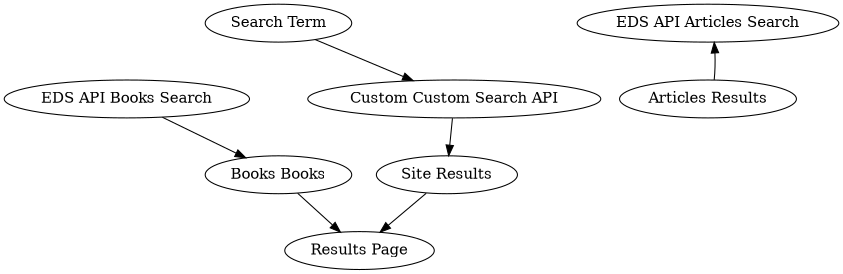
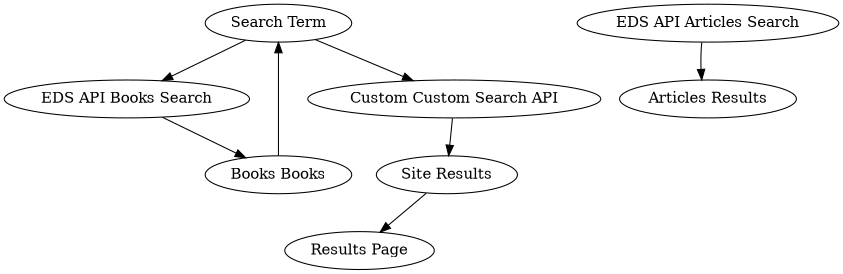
  digraph {
    "Search Term"
    "EDS API Books Search"
    n3 [label="Custom Custom Search API"]
    "EDS API Articles Search"
    "Articles Results"
    n6 [label="Books Books"]
    "Site Results"
    "Results Page"
+   "Search Term" -> "EDS API Books Search"
    "Search Term" -> n3
    "EDS API Books Search" -> n6
    n3 -> "Site Results"
-   "Articles Results" -> "EDS API Articles Search"
-   n6 -> "Results Page"
+   "EDS API Articles Search" -> "Articles Results"
+   n6 -> "Search Term"
    "Site Results" -> "Results Page"
  }
